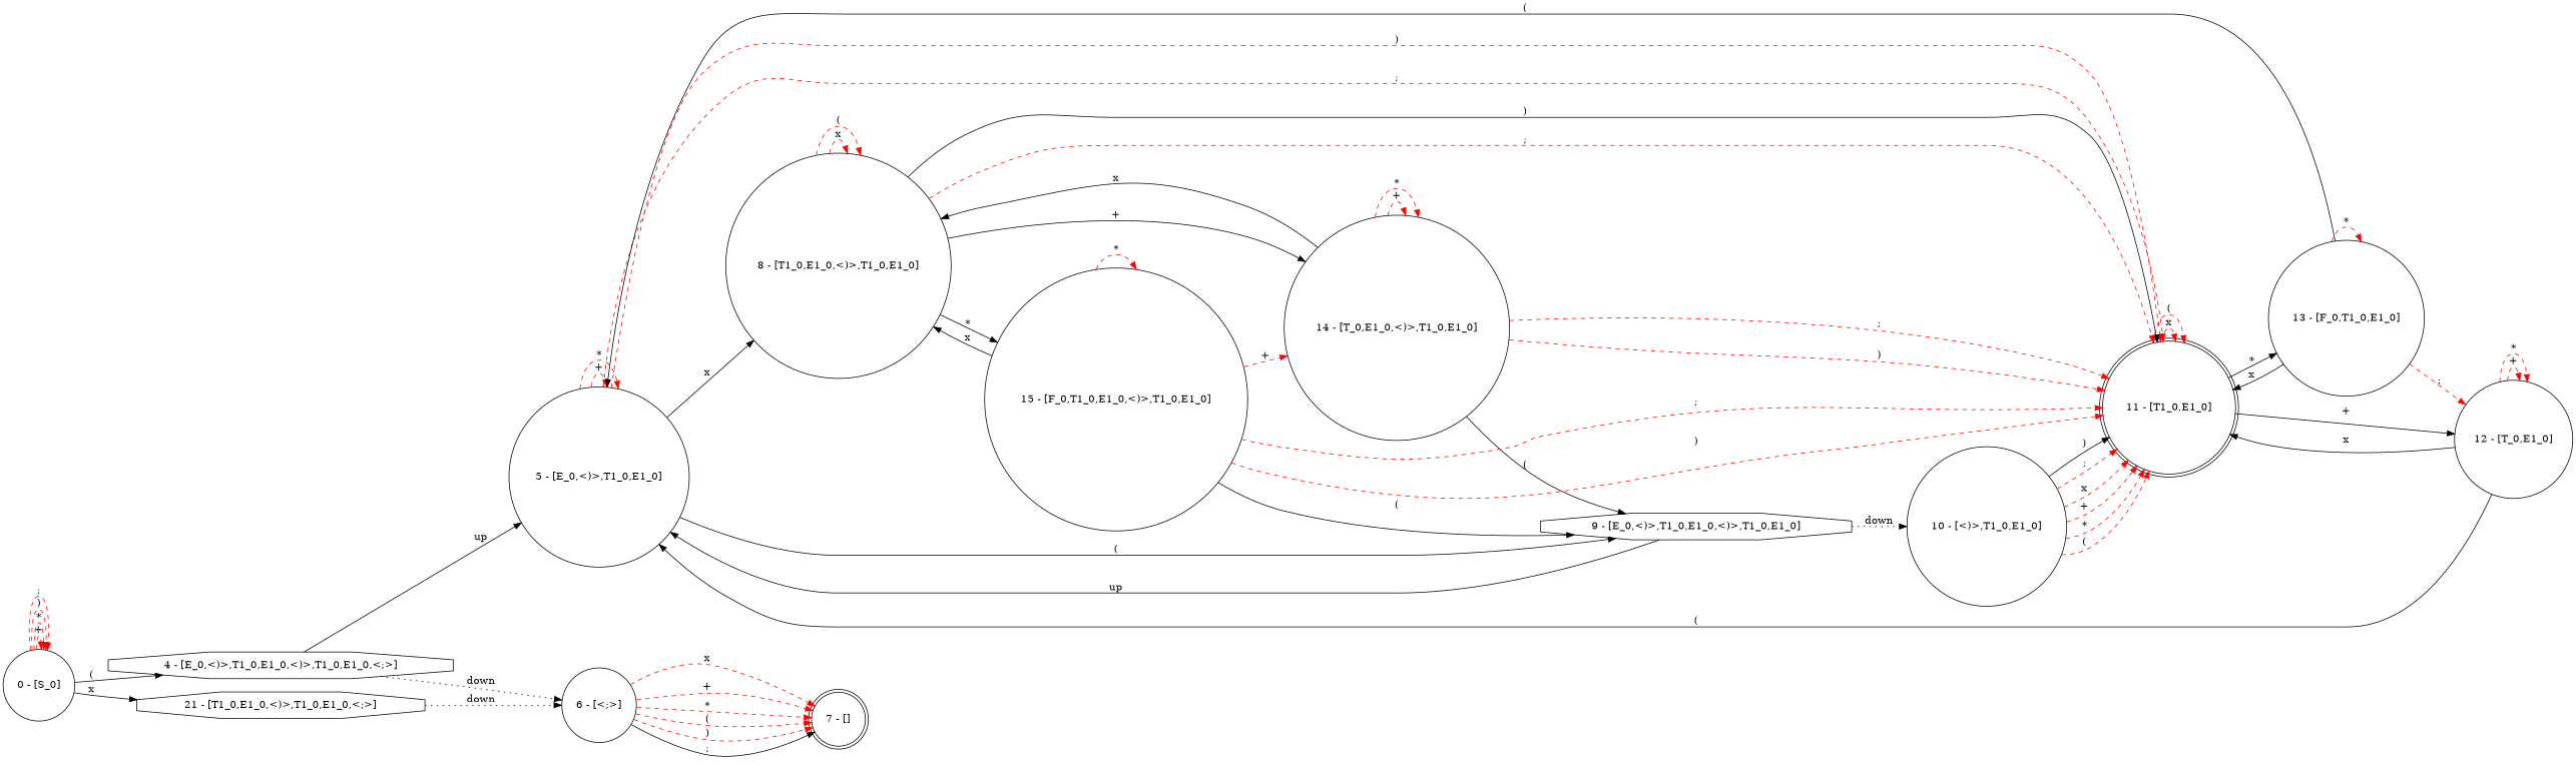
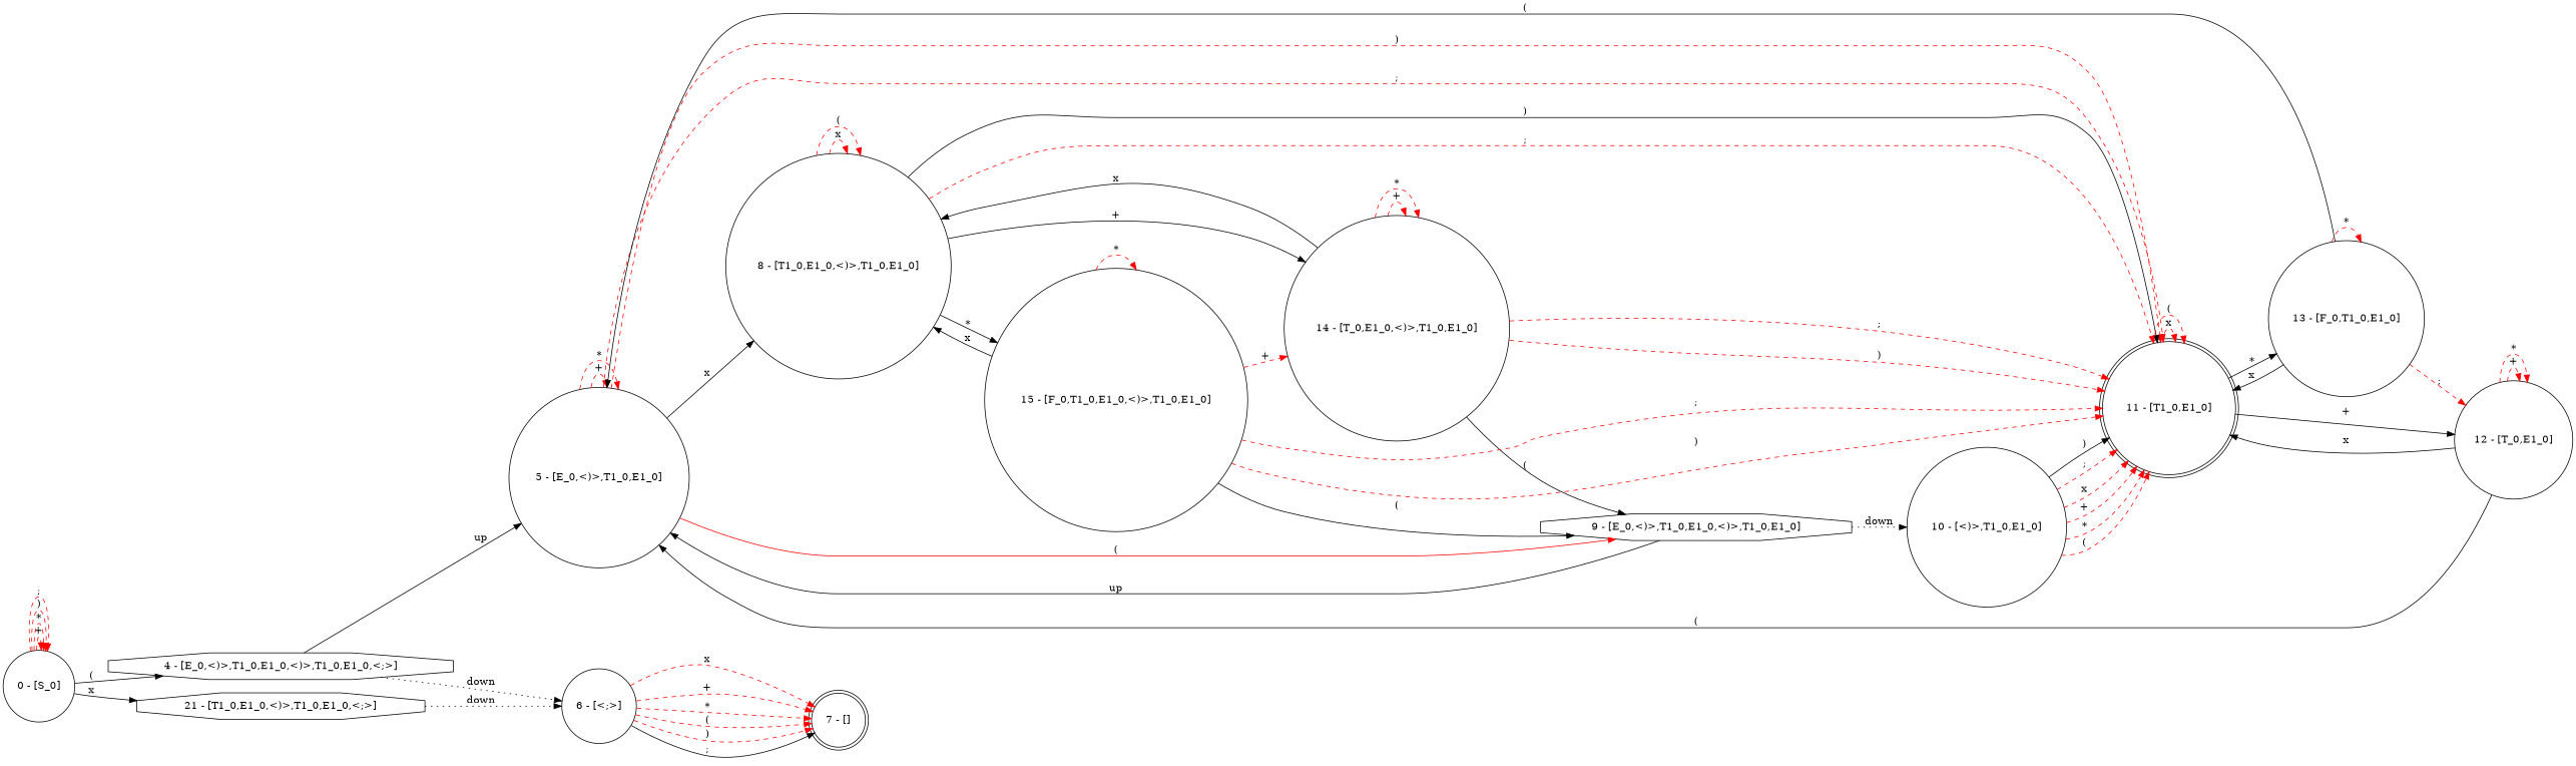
  digraph {
    rankdir=LR
    node [color=black shape=circle]
    edge [color=red style=dashed]
    n1 [label="0 - [S_0]"]
    n2 [label="4 - [E_0,<)>,T1_0,E1_0,<)>,T1_0,E1_0,<;>]" shape=octagon]
    n3 [label="21 - [T1_0,E1_0,<)>,T1_0,E1_0,<;>]" shape=octagon]
    n4 [label="5 - [E_0,<)>,T1_0,E1_0]"]
    n5 [label="6 - [<;>]"]
    n6 [label="8 - [T1_0,E1_0,<)>,T1_0,E1_0]"]
    n7 [label="9 - [E_0,<)>,T1_0,E1_0,<)>,T1_0,E1_0]" shape=octagon]
    n8 [label="11 - [T1_0,E1_0]" shape=doublecircle]
    n9 [label="14 - [T_0,E1_0,<)>,T1_0,E1_0]"]
    n10 [label="15 - [F_0,T1_0,E1_0,<)>,T1_0,E1_0]"]
    n11 [label="10 - [<)>,T1_0,E1_0]"]
    n12 [label="12 - [T_0,E1_0]"]
    n13 [label="13 - [F_0,T1_0,E1_0]"]
    n14 [label="7 - []" shape=doublecircle]
    n1 -> n1 [label="+"]
    n1 -> n1 [label="*"]
    n1 -> n1 [label=")"]
    n1 -> n1 [label=";"]
    n1 -> n2 [color=black label="(" style=""]
    n1 -> n3 [color=black label=x style=""]
    n2 -> n4 [label=up color="" style=""]
    n2 -> n5 [label=down style=dotted color=""]
    n3 -> n5 [label=down style=dotted color=""]
    n4 -> n4 [label="+"]
    n4 -> n4 [label="*"]
    n4 -> n6 [color=black label=x style=""]
-   n4 -> n7 [color=black label="(" style=""]
+   n4 -> n7 [label="(" style=""]
    n4 -> n8 [label=")"]
    n4 -> n8 [label=";"]
    n5 -> n14 [label=x]
    n5 -> n14 [label="+"]
    n5 -> n14 [label="*"]
    n5 -> n14 [label="("]
    n5 -> n14 [label=")"]
    n5 -> n14 [color=black label=";" style=""]
    n6 -> n6 [label=x]
    n6 -> n6 [label="("]
    n6 -> n8 [color=black label=")" style=""]
    n6 -> n8 [label=";"]
    n6 -> n9 [color=black label="+" style=""]
    n6 -> n10 [color=black label="*" style=""]
    n7 -> n4 [label=up color="" style=""]
    n7 -> n11 [label=down style=dotted color=""]
    n8 -> n8 [label=x]
    n8 -> n8 [label="("]
    n8 -> n12 [color=black label="+" style=""]
    n8 -> n13 [color=black label="*" style=""]
    n9 -> n6 [color=black label=x style=""]
    n9 -> n7 [color=black label="(" style=""]
    n9 -> n8 [label=")"]
    n9 -> n8 [label=";"]
    n9 -> n9 [label="+"]
    n9 -> n9 [label="*"]
    n10 -> n6 [color=black label=x style=""]
    n10 -> n7 [color=black label="(" style=""]
    n10 -> n8 [label=")"]
    n10 -> n8 [label=";"]
    n10 -> n9 [label="+"]
    n10 -> n10 [label="*"]
    n11 -> n8 [label=x]
    n11 -> n8 [label="+"]
    n11 -> n8 [label="*"]
    n11 -> n8 [label="("]
    n11 -> n8 [color=black label=")" style=""]
    n11 -> n8 [label=";"]
    n12 -> n4 [color=black label="(" style=""]
    n12 -> n8 [color=black label=x style=""]
    n12 -> n12 [label="+"]
    n12 -> n12 [label="*"]
    n13 -> n4 [color=black label="(" style=""]
    n13 -> n8 [color=black label=x style=""]
    n13 -> n12 [label=";"]
    n13 -> n13 [label="*"]
  }
